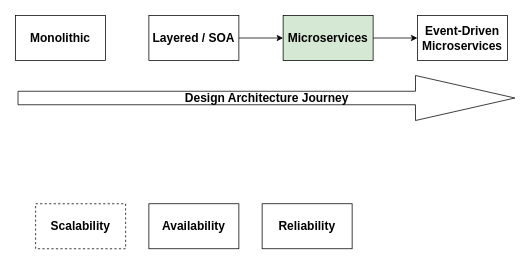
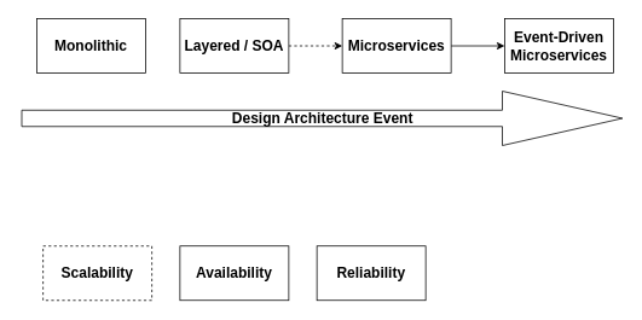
  <mxCell id="0" />
  <mxCell id="1" parent="0" />
- <mxCell id="2" value="Monolithic" style="whiteSpace=wrap;html=1;fontStyle=1;fontSize=16;" parent="1" vertex="1"><mxGeometry x="20" y="20" width="120" height="60" as="geometry" /></mxCell>
- <mxCell id="3" value="" style="edgeStyle=orthogonalEdgeStyle;orthogonalLoop=1;jettySize=auto;html=1;fontSize=16;" parent="1" source="4" target="6" edge="1"><mxGeometry relative="1" as="geometry"><mxPoint x="336" y="50" as="targetPoint" /></mxGeometry></mxCell>
+ <mxCell id="2" value="Monolithic" style="whiteSpace=wrap;html=1;fontStyle=1;fontSize=16;" parent="1" vertex="1"><mxGeometry x="40" y="20" width="120" height="60" as="geometry" /></mxCell>
+ <mxCell id="3" value="" style="edgeStyle=orthogonalEdgeStyle;orthogonalLoop=1;jettySize=auto;html=1;fontSize=16;dashed=1;" parent="1" source="4" target="6" edge="1"><mxGeometry relative="1" as="geometry"><mxPoint x="336" y="50" as="targetPoint" /></mxGeometry></mxCell>
  <mxCell id="4" value="Layered / SOA" style="whiteSpace=wrap;html=1;fontStyle=1;fontSize=16;" parent="1" vertex="1"><mxGeometry x="198" y="20" width="120" height="60" as="geometry" /></mxCell>
  <mxCell id="5" value="" style="edgeStyle=orthogonalEdgeStyle;orthogonalLoop=1;jettySize=auto;html=1;fontSize=16;" parent="1" source="6" target="7" edge="1"><mxGeometry relative="1" as="geometry" /></mxCell>
- <mxCell id="6" value="Microservices" style="whiteSpace=wrap;html=1;fontStyle=1;fontSize=16;fillColor=#d5e8d4;" parent="1" vertex="1"><mxGeometry x="377" y="20" width="120" height="60" as="geometry" /></mxCell>
+ <mxCell id="6" value="Microservices" style="whiteSpace=wrap;html=1;fontStyle=1;fontSize=16;" parent="1" vertex="1"><mxGeometry x="377" y="20" width="120" height="60" as="geometry" /></mxCell>
  <mxCell id="7" value="Event-Driven&lt;br&gt;Microservices" style="whiteSpace=wrap;html=1;fontStyle=1;fontSize=16;" parent="1" vertex="1"><mxGeometry x="556" y="20" width="120" height="60" as="geometry" /></mxCell>
- <mxCell id="8" value="Design Architecture Journey" style="shape=singleArrow;whiteSpace=wrap;html=1;fontSize=16;fontStyle=1;" parent="1" vertex="1"><mxGeometry x="23.5" y="100" width="662.5" height="60" as="geometry" /></mxCell>
+ <mxCell id="8" value="Design Architecture Event" style="shape=singleArrow;whiteSpace=wrap;html=1;fontSize=16;fontStyle=1;" parent="1" vertex="1"><mxGeometry x="23.5" y="100" width="662.5" height="60" as="geometry" /></mxCell>
  <mxCell id="9" value="Scalability" style="whiteSpace=wrap;html=1;fontStyle=1;fontSize=16;dashed=1;" parent="1" vertex="1"><mxGeometry x="47" y="271" width="120" height="60" as="geometry" /></mxCell>
  <mxCell id="10" value="Availability" style="whiteSpace=wrap;html=1;fontStyle=1;fontSize=16;" parent="1" vertex="1"><mxGeometry x="198" y="271" width="120" height="60" as="geometry" /></mxCell>
  <mxCell id="11" value="Reliability" style="whiteSpace=wrap;html=1;fontStyle=1;fontSize=16;" parent="1" vertex="1"><mxGeometry x="349" y="271" width="120" height="60" as="geometry" /></mxCell>
